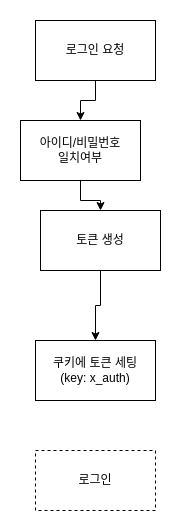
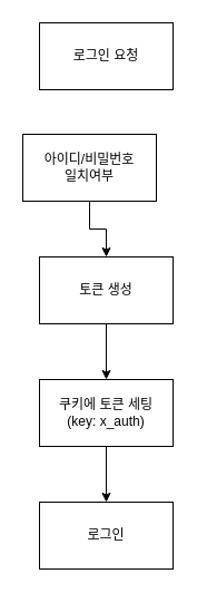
  <mxCell id="0" />
  <mxCell id="1" parent="0" />
- <mxCell id="3" value="로그인" style="rounded=0;whiteSpace=wrap;html=1;dashed=1;" parent="1" vertex="1"><mxGeometry x="35" y="450" width="120" height="60" as="geometry" /></mxCell>
+ <mxCell id="2" value="" style="edgeStyle=orthogonalEdgeStyle;rounded=0;orthogonalLoop=1;jettySize=auto;html=1;" parent="1" source="5" target="3" edge="1"><mxGeometry relative="1" as="geometry" /></mxCell>
+ <mxCell id="3" value="로그인" style="rounded=0;whiteSpace=wrap;html=1;" parent="1" vertex="1"><mxGeometry x="35" y="450" width="120" height="60" as="geometry" /></mxCell>
  <mxCell id="4" value="" style="edgeStyle=orthogonalEdgeStyle;rounded=0;orthogonalLoop=1;jettySize=auto;html=1;" parent="1" source="7" target="5" edge="1"><mxGeometry relative="1" as="geometry" /></mxCell>
  <mxCell id="5" value="쿠키에 토큰 세팅&lt;br&gt;(key: x_auth)" style="rounded=0;whiteSpace=wrap;html=1;" parent="1" vertex="1"><mxGeometry x="35" y="340" width="120" height="60" as="geometry" /></mxCell>
  <mxCell id="6" value="" style="edgeStyle=orthogonalEdgeStyle;rounded=0;orthogonalLoop=1;jettySize=auto;html=1;" parent="1" source="9" target="7" edge="1"><mxGeometry relative="1" as="geometry" /></mxCell>
- <mxCell id="7" value="토큰 생성" style="rounded=0;whiteSpace=wrap;html=1;" parent="1" vertex="1"><mxGeometry x="40" y="210" width="120" height="60" as="geometry" /></mxCell>
- <mxCell id="8" value="" style="edgeStyle=orthogonalEdgeStyle;rounded=0;orthogonalLoop=1;jettySize=auto;html=1;" parent="1" source="10" target="9" edge="1"><mxGeometry relative="1" as="geometry" /></mxCell>
+ <mxCell id="7" value="토큰 생성" style="rounded=0;whiteSpace=wrap;html=1;" parent="1" vertex="1"><mxGeometry x="35" y="230" width="120" height="60" as="geometry" /></mxCell>
  <mxCell id="9" value="아이디/비밀번호 &lt;br&gt;일치여부" style="rounded=0;whiteSpace=wrap;html=1;" parent="1" vertex="1"><mxGeometry x="20" y="120" width="120" height="60" as="geometry" /></mxCell>
  <mxCell id="10" value="로그인 요청" style="rounded=0;whiteSpace=wrap;html=1;" parent="1" vertex="1"><mxGeometry x="35" y="20" width="120" height="60" as="geometry" /></mxCell>
